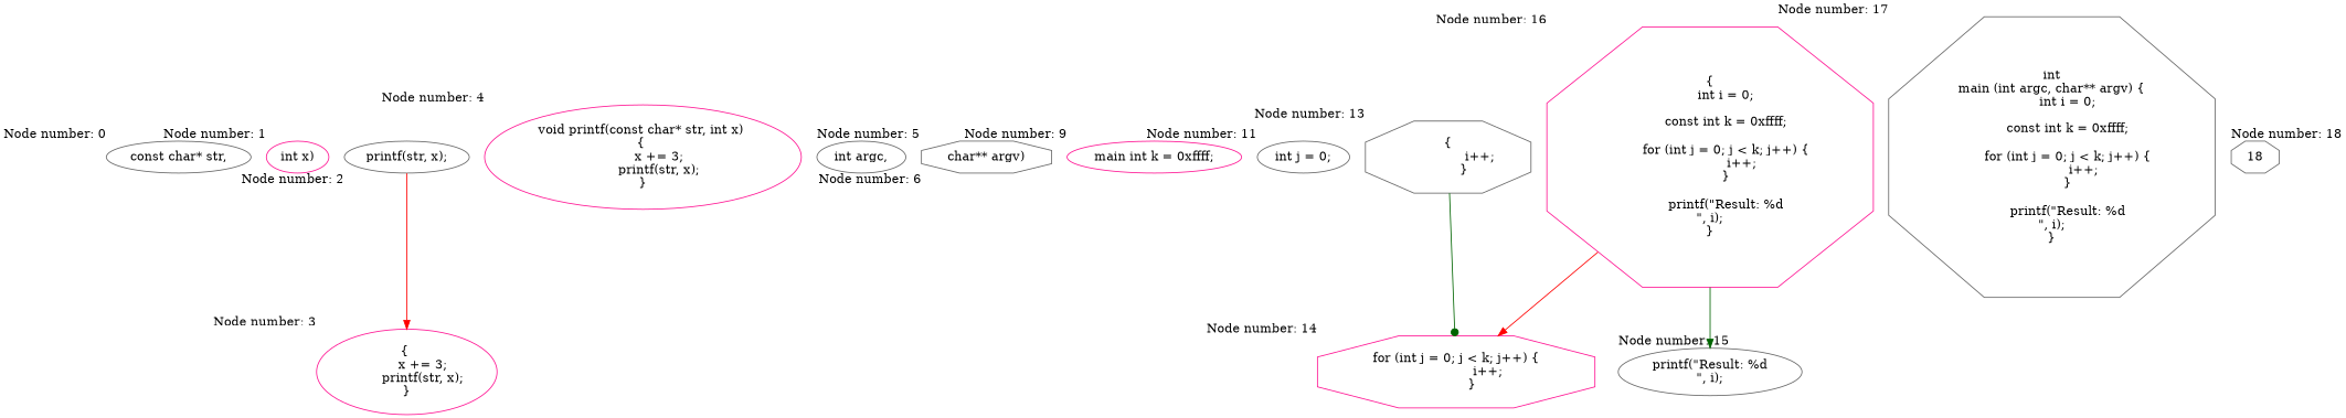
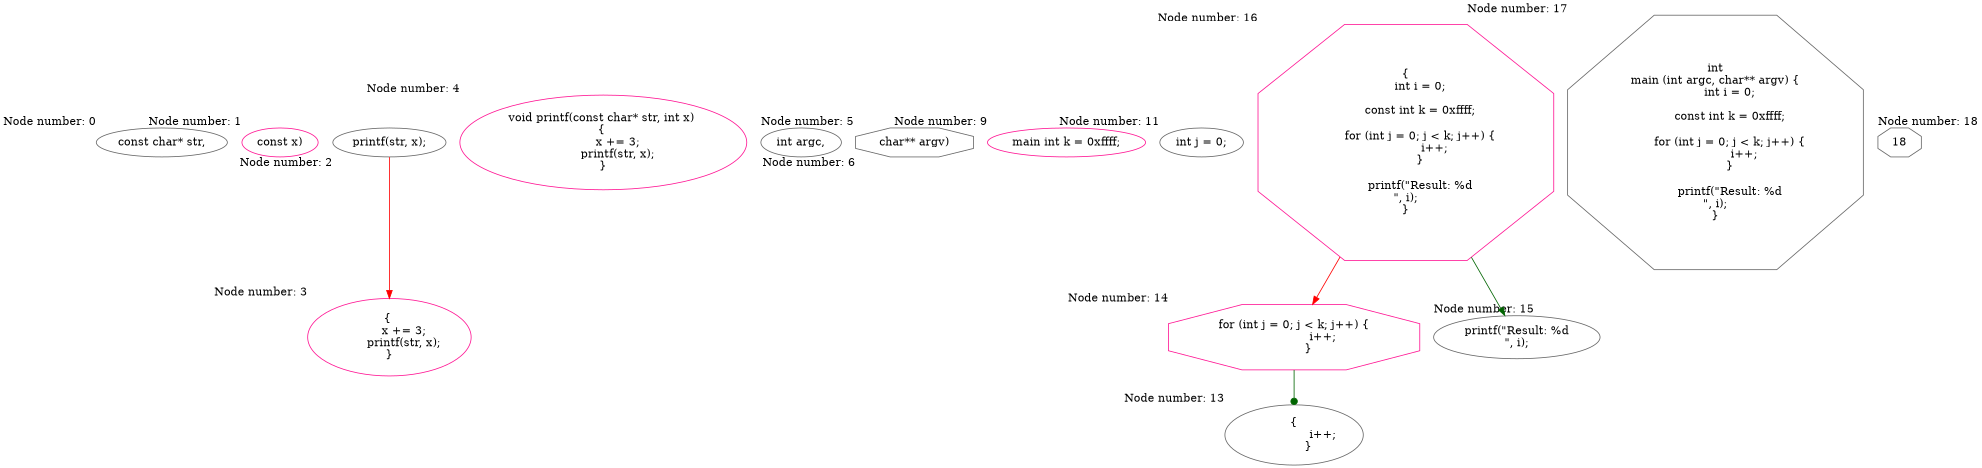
  digraph {
    forcelabels=true
    node [color=gray40 shape=ellipse]
    edge [arrowhead=normal color=red]
    n1 [label="const char* str," xlabel="Node number: 0"]
-   n2 [color=deeppink label="int x)" xlabel="Node number: 1"]
+   n2 [color=deeppink label="const x)" xlabel="Node number: 1"]
    n3 [label="printf(str, x);" xlabel="Node number: 2"]
    n4 [color=deeppink label="{ \n	x += 3;\n	printf(str, x);\n}" xlabel="Node number: 3"]
    n5 [color=deeppink label="void printf(const char* str, int x) \n{ \n	x += 3;\n	printf(str, x);\n}" xlabel="Node number: 4"]
    n6 [label="int argc," xlabel="Node number: 5"]
    n7 [label="char** argv)" shape=octagon xlabel="Node number: 6"]
    n8 [color=deeppink label="main int k = 0xffff;" xlabel="Node number: 9"]
    n9 [label="int j = 0;" xlabel="Node number: 11"]
-   n10 [label="{\n		i++;\n	}" shape=octagon xlabel="Node number: 13"]
+   n10 [label="{\n		i++;\n	}" xlabel="Node number: 13"]
    n11 [color=deeppink label="for (int j = 0; j < k; j++) {\n		i++;\n	}" shape=octagon xlabel="Node number: 14"]
    n12 [label="printf(\"Result: %d\n\", i);" xlabel="Node number: 15"]
    n13 [color=deeppink label="{\n	int i = 0;\n	\n	const int k = 0xffff;\n\n	for (int j = 0; j < k; j++) {\n		i++;\n	}\n\n	printf(\"Result: %d\n\", i);\n}" shape=octagon xlabel="Node number: 16"]
    n14 [label="int\nmain (int argc, char** argv) {\n	int i = 0;\n	\n	const int k = 0xffff;\n\n	for (int j = 0; j < k; j++) {\n		i++;\n	}\n\n	printf(\"Result: %d\n\", i);\n}" shape=octagon xlabel="Node number: 17"]
    18 [shape=octagon xlabel="Node number: 18"]
    n3 -> n4
-   n10 -> n11 [arrowhead=dot color=darkgreen]
+   n11 -> n10 [arrowhead=dot color=darkgreen]
    n13 -> n11
    n13 -> n12 [color=darkgreen]
  }
